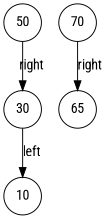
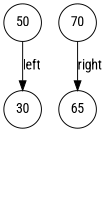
  digraph {
    fontname="Roboto Condensed"
    node [fontname="Roboto Condensed" shape=circle]
    edge [fontname="Roboto Condensed"]
    50
    30
-   10
    70
    65
-   50 -> 30 [label=right]
-   30 -> 10 [label=left]
+   50 -> 30 [label=left]
    70 -> 65 [label=right]
  }
